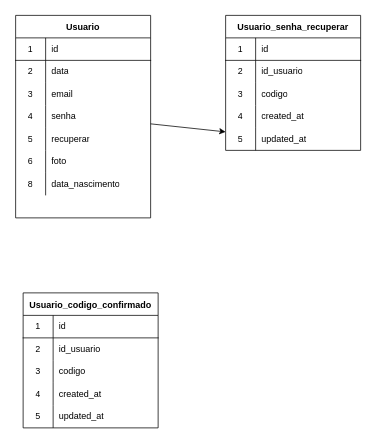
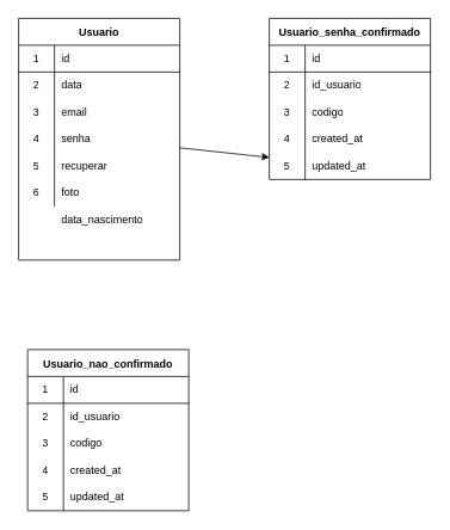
  <mxCell id="0" />
  <mxCell id="1" parent="0" />
  <mxCell id="2" value="" style="edgeStyle=none;html=1;" edge="1" parent="1" source="3" target="38"><mxGeometry relative="1" as="geometry" /></mxCell>
  <mxCell id="3" value="Usuario" style="shape=table;startSize=30;container=1;collapsible=0;childLayout=tableLayout;fixedRows=1;rowLines=0;fontStyle=1;align=center;pointerEvents=1;" parent="1" vertex="1"><mxGeometry x="20" y="20" width="180" height="270" as="geometry" /></mxCell>
  <mxCell id="4" value="" style="shape=partialRectangle;html=1;whiteSpace=wrap;collapsible=0;dropTarget=0;pointerEvents=1;fillColor=none;top=0;left=0;bottom=1;right=0;points=[[0,0.5],[1,0.5]];portConstraint=eastwest;" parent="3" vertex="1"><mxGeometry y="30" width="180" height="30" as="geometry" /></mxCell>
  <mxCell id="5" value="1" style="shape=partialRectangle;html=1;whiteSpace=wrap;connectable=0;fillColor=none;top=0;left=0;bottom=0;right=0;overflow=hidden;pointerEvents=1;" parent="4" vertex="1"><mxGeometry width="40" height="30" as="geometry" /></mxCell>
  <mxCell id="6" value="id" style="shape=partialRectangle;html=1;whiteSpace=wrap;connectable=0;fillColor=none;top=0;left=0;bottom=0;right=0;align=left;spacingLeft=6;overflow=hidden;pointerEvents=1;" parent="4" vertex="1"><mxGeometry x="40" width="140" height="30" as="geometry" /></mxCell>
  <mxCell id="7" value="" style="shape=partialRectangle;html=1;whiteSpace=wrap;collapsible=0;dropTarget=0;pointerEvents=1;fillColor=none;top=0;left=0;bottom=0;right=0;points=[[0,0.5],[1,0.5]];portConstraint=eastwest;" parent="3" vertex="1"><mxGeometry y="60" width="180" height="30" as="geometry" /></mxCell>
  <mxCell id="8" value="2" style="shape=partialRectangle;html=1;whiteSpace=wrap;connectable=0;fillColor=none;top=0;left=0;bottom=0;right=0;overflow=hidden;pointerEvents=1;" parent="7" vertex="1"><mxGeometry width="40" height="30" as="geometry" /></mxCell>
  <mxCell id="9" value="data" style="shape=partialRectangle;html=1;whiteSpace=wrap;connectable=0;fillColor=none;top=0;left=0;bottom=0;right=0;align=left;spacingLeft=6;overflow=hidden;pointerEvents=1;" parent="7" vertex="1"><mxGeometry x="40" width="140" height="30" as="geometry" /></mxCell>
  <mxCell id="10" value="" style="shape=partialRectangle;html=1;whiteSpace=wrap;collapsible=0;dropTarget=0;pointerEvents=1;fillColor=none;top=0;left=0;bottom=0;right=0;points=[[0,0.5],[1,0.5]];portConstraint=eastwest;" parent="3" vertex="1"><mxGeometry y="90" width="180" height="30" as="geometry" /></mxCell>
  <mxCell id="11" value="3" style="shape=partialRectangle;html=1;whiteSpace=wrap;connectable=0;fillColor=none;top=0;left=0;bottom=0;right=0;overflow=hidden;pointerEvents=1;" parent="10" vertex="1"><mxGeometry width="40" height="30" as="geometry" /></mxCell>
  <mxCell id="12" value="email" style="shape=partialRectangle;html=1;whiteSpace=wrap;connectable=0;fillColor=none;top=0;left=0;bottom=0;right=0;align=left;spacingLeft=6;overflow=hidden;pointerEvents=1;" parent="10" vertex="1"><mxGeometry x="40" width="140" height="30" as="geometry" /></mxCell>
  <mxCell id="13" value="" style="shape=partialRectangle;html=1;whiteSpace=wrap;collapsible=0;dropTarget=0;pointerEvents=1;fillColor=none;top=0;left=0;bottom=0;right=0;points=[[0,0.5],[1,0.5]];portConstraint=eastwest;" parent="3" vertex="1"><mxGeometry y="120" width="180" height="30" as="geometry" /></mxCell>
  <mxCell id="14" value="4" style="shape=partialRectangle;html=1;whiteSpace=wrap;connectable=0;fillColor=none;top=0;left=0;bottom=0;right=0;overflow=hidden;pointerEvents=1;" parent="13" vertex="1"><mxGeometry width="40" height="30" as="geometry" /></mxCell>
  <mxCell id="15" value="senha" style="shape=partialRectangle;html=1;whiteSpace=wrap;connectable=0;fillColor=none;top=0;left=0;bottom=0;right=0;align=left;spacingLeft=6;overflow=hidden;pointerEvents=1;" parent="13" vertex="1"><mxGeometry x="40" width="140" height="30" as="geometry" /></mxCell>
  <mxCell id="16" value="" style="shape=partialRectangle;html=1;whiteSpace=wrap;collapsible=0;dropTarget=0;pointerEvents=1;fillColor=none;top=0;left=0;bottom=0;right=0;points=[[0,0.5],[1,0.5]];portConstraint=eastwest;" parent="3" vertex="1"><mxGeometry y="150" width="180" height="30" as="geometry" /></mxCell>
  <mxCell id="17" value="5" style="shape=partialRectangle;html=1;whiteSpace=wrap;connectable=0;fillColor=none;top=0;left=0;bottom=0;right=0;overflow=hidden;pointerEvents=1;" parent="16" vertex="1"><mxGeometry width="40" height="30" as="geometry" /></mxCell>
  <mxCell id="18" value="recuperar" style="shape=partialRectangle;html=1;whiteSpace=wrap;connectable=0;fillColor=none;top=0;left=0;bottom=0;right=0;align=left;spacingLeft=6;overflow=hidden;pointerEvents=1;" parent="16" vertex="1"><mxGeometry x="40" width="140" height="30" as="geometry" /></mxCell>
  <mxCell id="19" value="" style="shape=partialRectangle;html=1;whiteSpace=wrap;collapsible=0;dropTarget=0;pointerEvents=1;fillColor=none;top=0;left=0;bottom=0;right=0;points=[[0,0.5],[1,0.5]];portConstraint=eastwest;" vertex="1" parent="3"><mxGeometry y="180" width="180" height="30" as="geometry" /></mxCell>
  <mxCell id="20" value="6" style="shape=partialRectangle;html=1;whiteSpace=wrap;connectable=0;fillColor=none;top=0;left=0;bottom=0;right=0;overflow=hidden;pointerEvents=1;" vertex="1" parent="19"><mxGeometry width="40" height="30" as="geometry" /></mxCell>
  <mxCell id="21" value="foto" style="shape=partialRectangle;html=1;whiteSpace=wrap;connectable=0;fillColor=none;top=0;left=0;bottom=0;right=0;align=left;spacingLeft=6;overflow=hidden;pointerEvents=1;" vertex="1" parent="19"><mxGeometry x="40" width="140" height="30" as="geometry" /></mxCell>
  <mxCell id="22" value="" style="shape=partialRectangle;html=1;whiteSpace=wrap;collapsible=0;dropTarget=0;pointerEvents=1;fillColor=none;top=0;left=0;bottom=0;right=0;points=[[0,0.5],[1,0.5]];portConstraint=eastwest;" vertex="1" parent="3"><mxGeometry y="210" width="180" height="30" as="geometry" /></mxCell>
- <mxCell id="23" value="8" style="shape=partialRectangle;html=1;whiteSpace=wrap;connectable=0;fillColor=none;top=0;left=0;bottom=0;right=0;overflow=hidden;pointerEvents=1;" vertex="1" parent="22"><mxGeometry width="40" height="30" as="geometry" /></mxCell>
  <mxCell id="24" value="data_nascimento" style="shape=partialRectangle;html=1;whiteSpace=wrap;connectable=0;fillColor=none;top=0;left=0;bottom=0;right=0;align=left;spacingLeft=6;overflow=hidden;pointerEvents=1;" vertex="1" parent="22"><mxGeometry x="40" width="140" height="30" as="geometry" /></mxCell>
- <mxCell id="25" value="Usuario_senha_recuperar" style="shape=table;startSize=30;container=1;collapsible=0;childLayout=tableLayout;fixedRows=1;rowLines=0;fontStyle=1;align=center;pointerEvents=1;" vertex="1" parent="1"><mxGeometry x="300" y="20" width="180" height="180" as="geometry" /></mxCell>
+ <mxCell id="25" value="Usuario_senha_confirmado" style="shape=table;startSize=30;container=1;collapsible=0;childLayout=tableLayout;fixedRows=1;rowLines=0;fontStyle=1;align=center;pointerEvents=1;" vertex="1" parent="1"><mxGeometry x="300" y="20" width="180" height="180" as="geometry" /></mxCell>
  <mxCell id="26" value="" style="shape=partialRectangle;html=1;whiteSpace=wrap;collapsible=0;dropTarget=0;pointerEvents=1;fillColor=none;top=0;left=0;bottom=1;right=0;points=[[0,0.5],[1,0.5]];portConstraint=eastwest;" vertex="1" parent="25"><mxGeometry y="30" width="180" height="30" as="geometry" /></mxCell>
  <mxCell id="27" value="1" style="shape=partialRectangle;html=1;whiteSpace=wrap;connectable=0;fillColor=none;top=0;left=0;bottom=0;right=0;overflow=hidden;pointerEvents=1;" vertex="1" parent="26"><mxGeometry width="40" height="30" as="geometry" /></mxCell>
  <mxCell id="28" value="id" style="shape=partialRectangle;html=1;whiteSpace=wrap;connectable=0;fillColor=none;top=0;left=0;bottom=0;right=0;align=left;spacingLeft=6;overflow=hidden;pointerEvents=1;" vertex="1" parent="26"><mxGeometry x="40" width="140" height="30" as="geometry" /></mxCell>
  <mxCell id="29" value="" style="shape=partialRectangle;html=1;whiteSpace=wrap;collapsible=0;dropTarget=0;pointerEvents=1;fillColor=none;top=0;left=0;bottom=0;right=0;points=[[0,0.5],[1,0.5]];portConstraint=eastwest;" vertex="1" parent="25"><mxGeometry y="60" width="180" height="30" as="geometry" /></mxCell>
  <mxCell id="30" value="2" style="shape=partialRectangle;html=1;whiteSpace=wrap;connectable=0;fillColor=none;top=0;left=0;bottom=0;right=0;overflow=hidden;pointerEvents=1;" vertex="1" parent="29"><mxGeometry width="40" height="30" as="geometry" /></mxCell>
  <mxCell id="31" value="id_usuario" style="shape=partialRectangle;html=1;whiteSpace=wrap;connectable=0;fillColor=none;top=0;left=0;bottom=0;right=0;align=left;spacingLeft=6;overflow=hidden;pointerEvents=1;" vertex="1" parent="29"><mxGeometry x="40" width="140" height="30" as="geometry" /></mxCell>
  <mxCell id="32" value="" style="shape=partialRectangle;html=1;whiteSpace=wrap;collapsible=0;dropTarget=0;pointerEvents=1;fillColor=none;top=0;left=0;bottom=0;right=0;points=[[0,0.5],[1,0.5]];portConstraint=eastwest;" vertex="1" parent="25"><mxGeometry y="90" width="180" height="30" as="geometry" /></mxCell>
  <mxCell id="33" value="3" style="shape=partialRectangle;html=1;whiteSpace=wrap;connectable=0;fillColor=none;top=0;left=0;bottom=0;right=0;overflow=hidden;pointerEvents=1;" vertex="1" parent="32"><mxGeometry width="40" height="30" as="geometry" /></mxCell>
  <mxCell id="34" value="codigo" style="shape=partialRectangle;html=1;whiteSpace=wrap;connectable=0;fillColor=none;top=0;left=0;bottom=0;right=0;align=left;spacingLeft=6;overflow=hidden;pointerEvents=1;" vertex="1" parent="32"><mxGeometry x="40" width="140" height="30" as="geometry" /></mxCell>
  <mxCell id="35" value="" style="shape=partialRectangle;html=1;whiteSpace=wrap;collapsible=0;dropTarget=0;pointerEvents=1;fillColor=none;top=0;left=0;bottom=0;right=0;points=[[0,0.5],[1,0.5]];portConstraint=eastwest;" vertex="1" parent="25"><mxGeometry y="120" width="180" height="30" as="geometry" /></mxCell>
  <mxCell id="36" value="4" style="shape=partialRectangle;html=1;whiteSpace=wrap;connectable=0;fillColor=none;top=0;left=0;bottom=0;right=0;overflow=hidden;pointerEvents=1;" vertex="1" parent="35"><mxGeometry width="40" height="30" as="geometry" /></mxCell>
  <mxCell id="37" value="created_at" style="shape=partialRectangle;html=1;whiteSpace=wrap;connectable=0;fillColor=none;top=0;left=0;bottom=0;right=0;align=left;spacingLeft=6;overflow=hidden;pointerEvents=1;" vertex="1" parent="35"><mxGeometry x="40" width="140" height="30" as="geometry" /></mxCell>
  <mxCell id="38" value="" style="shape=partialRectangle;html=1;whiteSpace=wrap;collapsible=0;dropTarget=0;pointerEvents=1;fillColor=none;top=0;left=0;bottom=0;right=0;points=[[0,0.5],[1,0.5]];portConstraint=eastwest;" vertex="1" parent="25"><mxGeometry y="150" width="180" height="30" as="geometry" /></mxCell>
  <mxCell id="39" value="5" style="shape=partialRectangle;html=1;whiteSpace=wrap;connectable=0;fillColor=none;top=0;left=0;bottom=0;right=0;overflow=hidden;pointerEvents=1;" vertex="1" parent="38"><mxGeometry width="40" height="30" as="geometry" /></mxCell>
  <mxCell id="40" value="updated_at" style="shape=partialRectangle;html=1;whiteSpace=wrap;connectable=0;fillColor=none;top=0;left=0;bottom=0;right=0;align=left;spacingLeft=6;overflow=hidden;pointerEvents=1;" vertex="1" parent="38"><mxGeometry x="40" width="140" height="30" as="geometry" /></mxCell>
- <mxCell id="41" value="Usuario_codigo_confirmado" style="shape=table;startSize=30;container=1;collapsible=0;childLayout=tableLayout;fixedRows=1;rowLines=0;fontStyle=1;align=center;pointerEvents=1;" vertex="1" parent="1"><mxGeometry x="30" y="390" width="180" height="180" as="geometry" /></mxCell>
+ <mxCell id="41" value="Usuario_nao_confirmado" style="shape=table;startSize=30;container=1;collapsible=0;childLayout=tableLayout;fixedRows=1;rowLines=0;fontStyle=1;align=center;pointerEvents=1;" vertex="1" parent="1"><mxGeometry x="30" y="390" width="180" height="180" as="geometry" /></mxCell>
  <mxCell id="42" value="" style="shape=partialRectangle;html=1;whiteSpace=wrap;collapsible=0;dropTarget=0;pointerEvents=1;fillColor=none;top=0;left=0;bottom=1;right=0;points=[[0,0.5],[1,0.5]];portConstraint=eastwest;" vertex="1" parent="41"><mxGeometry y="30" width="180" height="30" as="geometry" /></mxCell>
  <mxCell id="43" value="1" style="shape=partialRectangle;html=1;whiteSpace=wrap;connectable=0;fillColor=none;top=0;left=0;bottom=0;right=0;overflow=hidden;pointerEvents=1;" vertex="1" parent="42"><mxGeometry width="40" height="30" as="geometry" /></mxCell>
  <mxCell id="44" value="id" style="shape=partialRectangle;html=1;whiteSpace=wrap;connectable=0;fillColor=none;top=0;left=0;bottom=0;right=0;align=left;spacingLeft=6;overflow=hidden;pointerEvents=1;" vertex="1" parent="42"><mxGeometry x="40" width="140" height="30" as="geometry" /></mxCell>
  <mxCell id="45" value="" style="shape=partialRectangle;html=1;whiteSpace=wrap;collapsible=0;dropTarget=0;pointerEvents=1;fillColor=none;top=0;left=0;bottom=0;right=0;points=[[0,0.5],[1,0.5]];portConstraint=eastwest;" vertex="1" parent="41"><mxGeometry y="60" width="180" height="30" as="geometry" /></mxCell>
  <mxCell id="46" value="2" style="shape=partialRectangle;html=1;whiteSpace=wrap;connectable=0;fillColor=none;top=0;left=0;bottom=0;right=0;overflow=hidden;pointerEvents=1;" vertex="1" parent="45"><mxGeometry width="40" height="30" as="geometry" /></mxCell>
  <mxCell id="47" value="id_usuario" style="shape=partialRectangle;html=1;whiteSpace=wrap;connectable=0;fillColor=none;top=0;left=0;bottom=0;right=0;align=left;spacingLeft=6;overflow=hidden;pointerEvents=1;" vertex="1" parent="45"><mxGeometry x="40" width="140" height="30" as="geometry" /></mxCell>
  <mxCell id="48" value="" style="shape=partialRectangle;html=1;whiteSpace=wrap;collapsible=0;dropTarget=0;pointerEvents=1;fillColor=none;top=0;left=0;bottom=0;right=0;points=[[0,0.5],[1,0.5]];portConstraint=eastwest;" vertex="1" parent="41"><mxGeometry y="90" width="180" height="30" as="geometry" /></mxCell>
  <mxCell id="49" value="3" style="shape=partialRectangle;html=1;whiteSpace=wrap;connectable=0;fillColor=none;top=0;left=0;bottom=0;right=0;overflow=hidden;pointerEvents=1;" vertex="1" parent="48"><mxGeometry width="40" height="30" as="geometry" /></mxCell>
  <mxCell id="50" value="codigo" style="shape=partialRectangle;html=1;whiteSpace=wrap;connectable=0;fillColor=none;top=0;left=0;bottom=0;right=0;align=left;spacingLeft=6;overflow=hidden;pointerEvents=1;" vertex="1" parent="48"><mxGeometry x="40" width="140" height="30" as="geometry" /></mxCell>
  <mxCell id="51" value="" style="shape=partialRectangle;html=1;whiteSpace=wrap;collapsible=0;dropTarget=0;pointerEvents=1;fillColor=none;top=0;left=0;bottom=0;right=0;points=[[0,0.5],[1,0.5]];portConstraint=eastwest;" vertex="1" parent="41"><mxGeometry y="120" width="180" height="30" as="geometry" /></mxCell>
  <mxCell id="52" value="4" style="shape=partialRectangle;html=1;whiteSpace=wrap;connectable=0;fillColor=none;top=0;left=0;bottom=0;right=0;overflow=hidden;pointerEvents=1;" vertex="1" parent="51"><mxGeometry width="40" height="30" as="geometry" /></mxCell>
  <mxCell id="53" value="created_at" style="shape=partialRectangle;html=1;whiteSpace=wrap;connectable=0;fillColor=none;top=0;left=0;bottom=0;right=0;align=left;spacingLeft=6;overflow=hidden;pointerEvents=1;" vertex="1" parent="51"><mxGeometry x="40" width="140" height="30" as="geometry" /></mxCell>
  <mxCell id="54" value="" style="shape=partialRectangle;html=1;whiteSpace=wrap;collapsible=0;dropTarget=0;pointerEvents=1;fillColor=none;top=0;left=0;bottom=0;right=0;points=[[0,0.5],[1,0.5]];portConstraint=eastwest;" vertex="1" parent="41"><mxGeometry y="150" width="180" height="30" as="geometry" /></mxCell>
  <mxCell id="55" value="5" style="shape=partialRectangle;html=1;whiteSpace=wrap;connectable=0;fillColor=none;top=0;left=0;bottom=0;right=0;overflow=hidden;pointerEvents=1;" vertex="1" parent="54"><mxGeometry width="40" height="30" as="geometry" /></mxCell>
  <mxCell id="56" value="updated_at" style="shape=partialRectangle;html=1;whiteSpace=wrap;connectable=0;fillColor=none;top=0;left=0;bottom=0;right=0;align=left;spacingLeft=6;overflow=hidden;pointerEvents=1;" vertex="1" parent="54"><mxGeometry x="40" width="140" height="30" as="geometry" /></mxCell>
